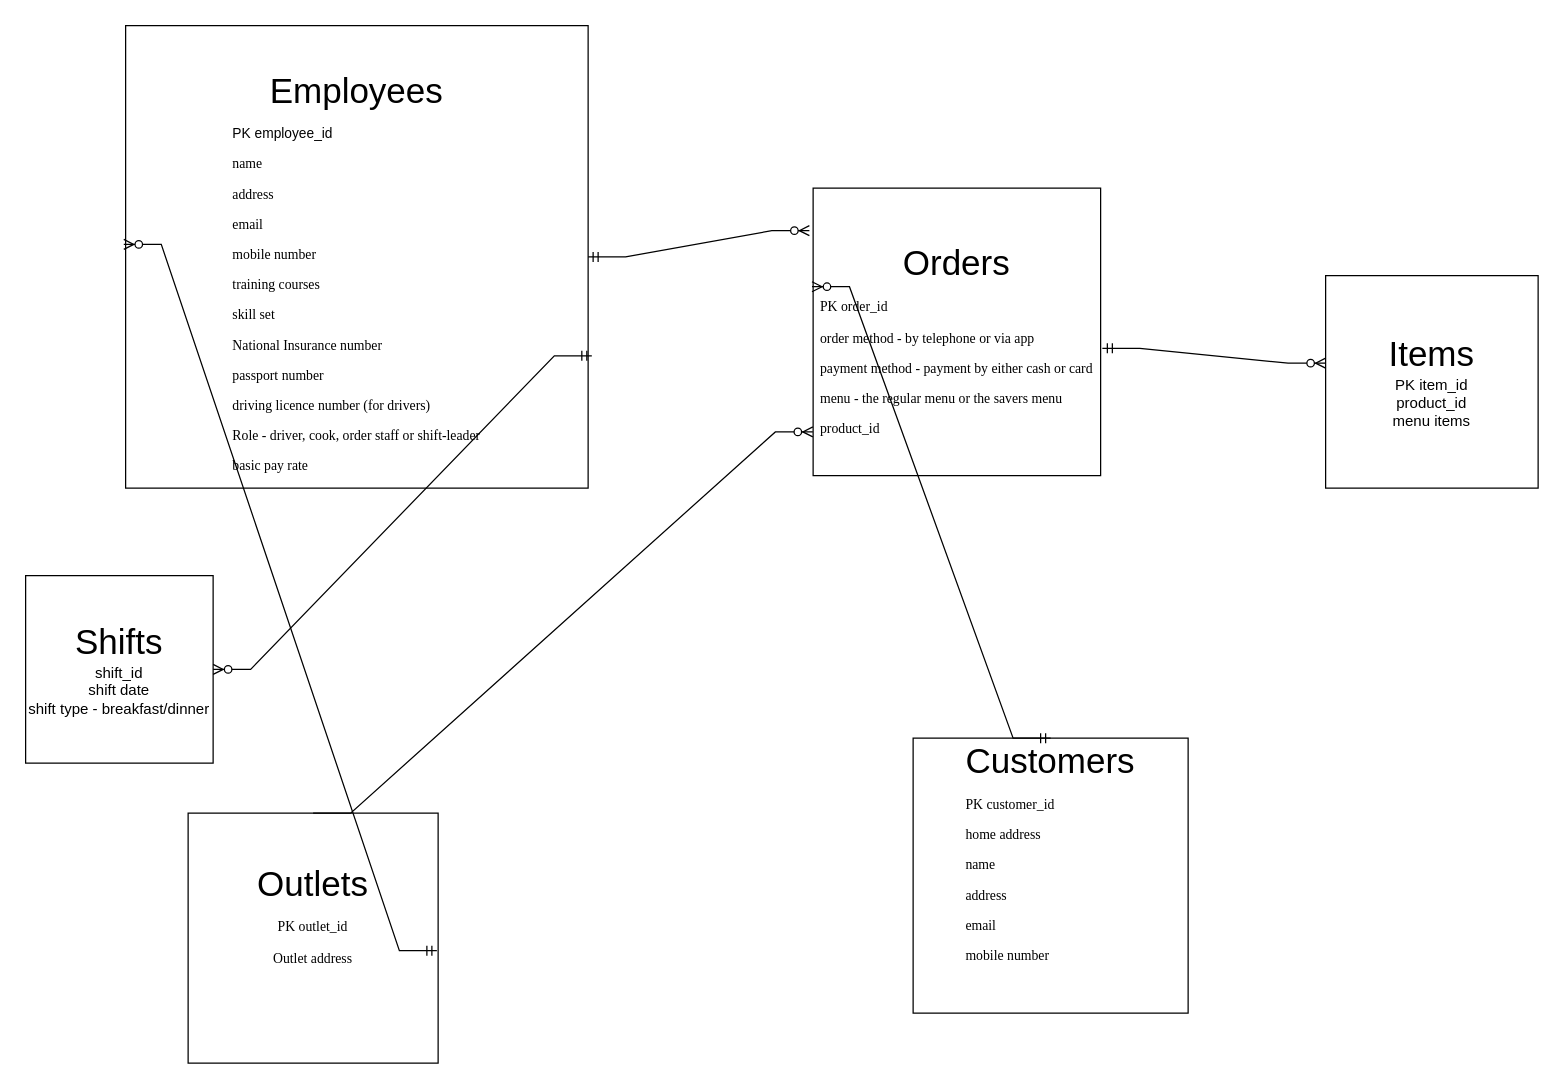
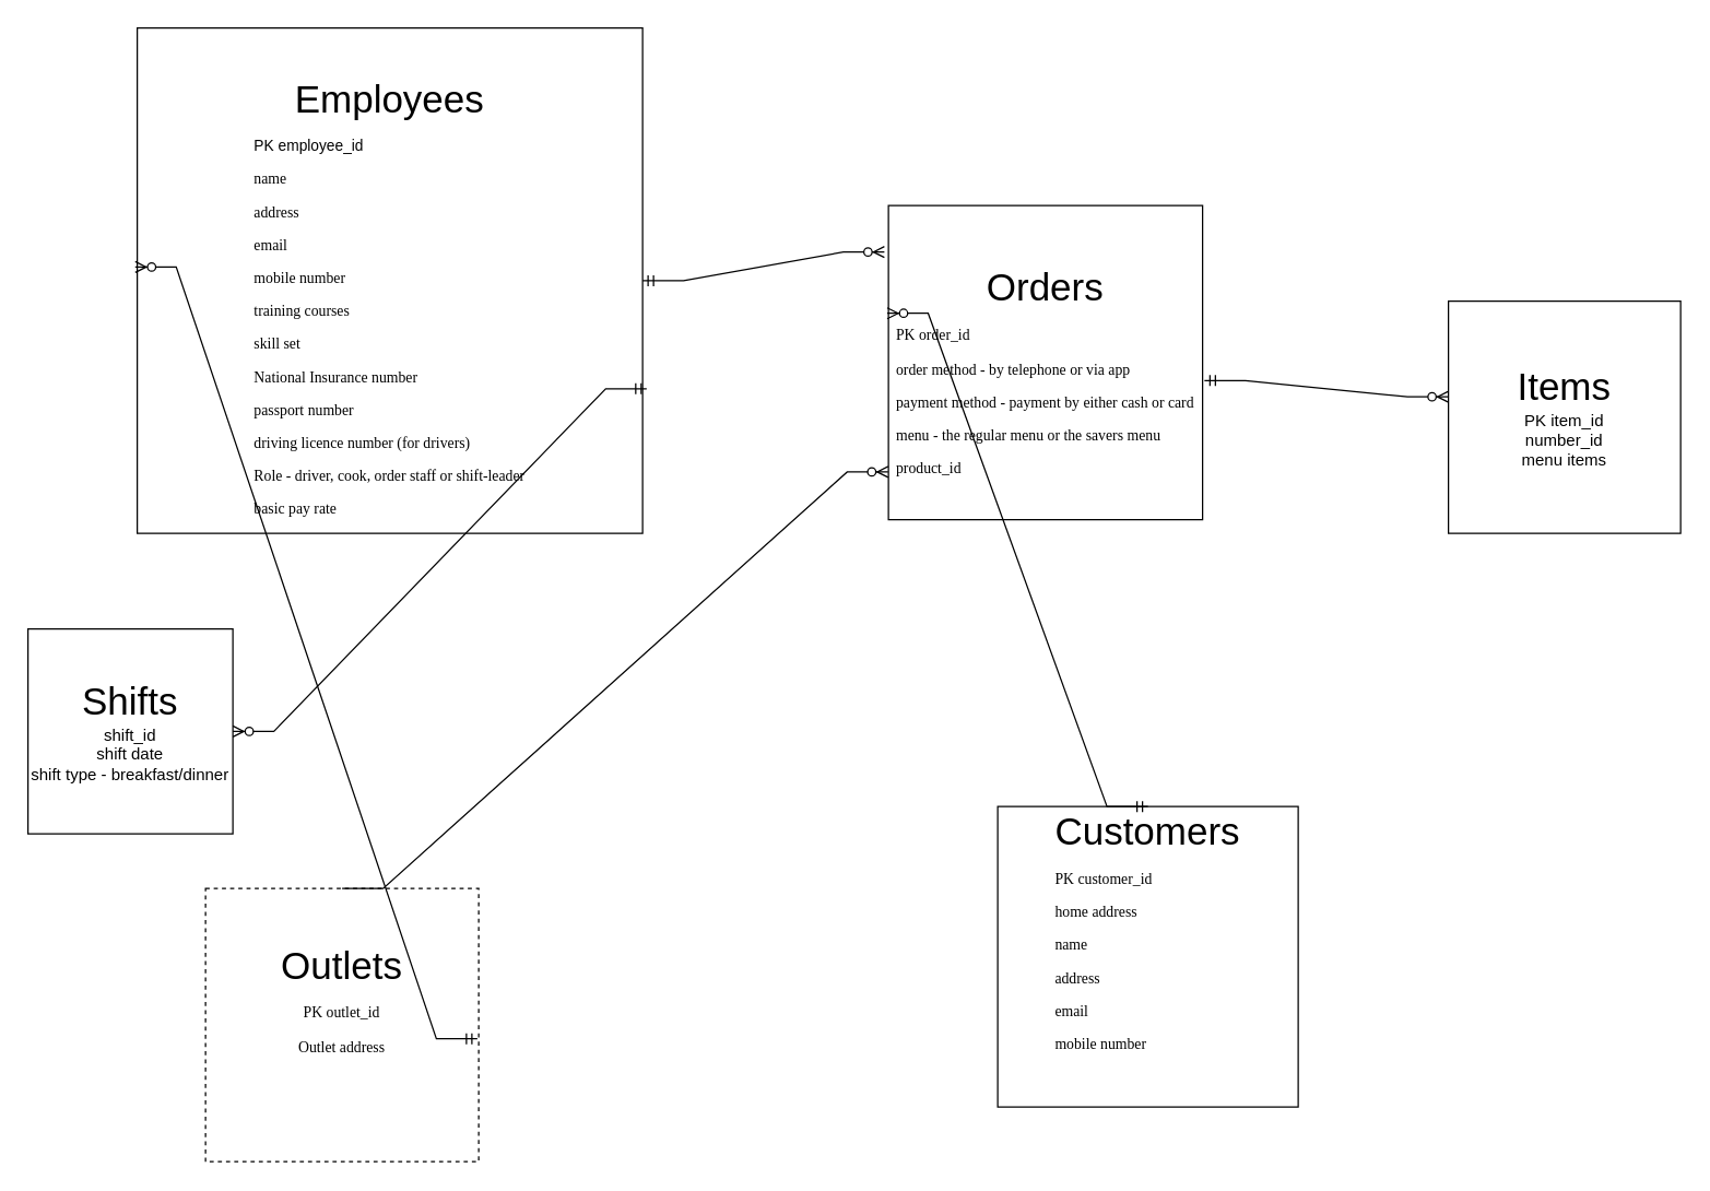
  <mxCell id="0" />
  <mxCell id="1" parent="0" />
  <mxCell id="2" value="&lt;p style=&quot;text-align: center; font-size: 11px;&quot;&gt;&lt;font style=&quot;font-size: 11px;&quot;&gt;&lt;br&gt;&lt;/font&gt;&lt;/p&gt;&lt;p style=&quot;text-align: center; font-size: 11px;&quot;&gt;&lt;font style=&quot;font-size: 28px;&quot;&gt;Employees&lt;/font&gt;&lt;/p&gt;&lt;p style=&quot;text-align: left; font-size: 11px;&quot;&gt;&lt;font style=&quot;font-size: 11px;&quot;&gt;PK employee_id&lt;/font&gt;&lt;/p&gt;&lt;p style=&quot;text-align: justify; font-size: 11px;&quot;&gt;&lt;font style=&quot;font-size: 11px;&quot;&gt;&lt;span data-colorformula=&quot;THEMEVAL()&quot; style=&quot;font-family: Calibri;&quot;&gt;name&lt;/span&gt;&lt;/font&gt;&lt;/p&gt;&lt;p style=&quot;text-align: justify; font-size: 11px;&quot;&gt;&lt;font style=&quot;font-size: 11px;&quot;&gt;&lt;span data-colorformula=&quot;THEMEVAL()&quot; style=&quot;font-family: Calibri;&quot;&gt;address&lt;/span&gt;&lt;/font&gt;&lt;/p&gt;&lt;p style=&quot;text-align: justify; font-size: 11px;&quot;&gt;&lt;font style=&quot;font-size: 11px;&quot;&gt;&lt;span data-colorformula=&quot;THEMEVAL()&quot; style=&quot;font-family: Calibri;&quot;&gt;email&lt;/span&gt;&lt;/font&gt;&lt;/p&gt;&lt;p style=&quot;text-align: justify; font-size: 11px;&quot;&gt;&lt;font style=&quot;font-size: 11px;&quot;&gt;&lt;span data-colorformula=&quot;THEMEVAL()&quot; style=&quot;font-family: Calibri;&quot;&gt;mobile number&lt;/span&gt;&lt;/font&gt;&lt;/p&gt;&lt;p style=&quot;text-align: justify; font-size: 11px;&quot;&gt;&lt;font style=&quot;font-size: 11px;&quot;&gt;&lt;span data-colorformula=&quot;THEMEVAL()&quot; style=&quot;font-family: Calibri;&quot;&gt;training courses&lt;/span&gt;&lt;/font&gt;&lt;/p&gt;&lt;p style=&quot;text-align: justify; font-size: 11px;&quot;&gt;&lt;font style=&quot;font-size: 11px;&quot;&gt;&lt;span data-colorformula=&quot;THEMEVAL()&quot; style=&quot;font-family: Calibri;&quot;&gt;skill set&lt;/span&gt;&lt;/font&gt;&lt;/p&gt;&lt;p style=&quot;text-align: justify; font-size: 11px;&quot;&gt;&lt;font style=&quot;font-size: 11px;&quot;&gt;&lt;span data-colorformula=&quot;THEMEVAL()&quot; style=&quot;font-family: Calibri;&quot;&gt;National Insurance number&lt;/span&gt;&lt;/font&gt;&lt;/p&gt;&lt;p style=&quot;text-align: justify; font-size: 11px;&quot;&gt;&lt;font style=&quot;font-size: 11px;&quot;&gt;&lt;span data-colorformula=&quot;THEMEVAL()&quot; style=&quot;font-family: Calibri;&quot;&gt;passport number &lt;/span&gt;&lt;/font&gt;&lt;/p&gt;&lt;p style=&quot;text-align: justify; font-size: 11px;&quot;&gt;&lt;font style=&quot;font-size: 11px;&quot;&gt;&lt;span data-colorformula=&quot;THEMEVAL()&quot; style=&quot;font-family: Calibri;&quot;&gt;driving licence number (for drivers)&lt;/span&gt;&lt;/font&gt;&lt;/p&gt;&lt;p style=&quot;text-align: justify; font-size: 11px;&quot;&gt;&lt;font style=&quot;font-size: 11px;&quot;&gt;&lt;span data-colorformula=&quot;THEMEVAL()&quot; style=&quot;font-family: Calibri;&quot;&gt;Role - driver, cook, order staff or shift-leader&lt;/span&gt;&lt;/font&gt;&lt;/p&gt;&lt;p style=&quot;text-align: justify; font-size: 11px;&quot;&gt;&lt;font style=&quot;font-size: 11px;&quot;&gt;&lt;span data-colorformula=&quot;THEMEVAL()&quot; style=&quot;font-family: Calibri;&quot;&gt;basic pay rate&lt;/span&gt;&lt;/font&gt;&lt;br&gt;&lt;/p&gt;" style="whiteSpace=wrap;html=1;aspect=fixed;" parent="1" vertex="1"><mxGeometry x="100" y="20" width="370" height="370" as="geometry" /></mxCell>
  <mxCell id="3" value="&lt;p style=&quot;text-align: center; font-size: 11px;&quot;&gt;&lt;font style=&quot;font-size: 11px;&quot;&gt;&lt;br&gt;&lt;/font&gt;&lt;/p&gt;&lt;p style=&quot;text-align: center; font-size: 11px;&quot;&gt;&lt;font style=&quot;font-size: 28px;&quot;&gt;Customers&lt;/font&gt;&lt;/p&gt;&lt;p style=&quot;text-align: justify; font-size: 11px;&quot;&gt;&lt;font style=&quot;font-size: 11px;&quot;&gt;&lt;span data-colorformula=&quot;THEMEVAL()&quot; style=&quot;font-family: Calibri;&quot;&gt;PK customer_id&lt;/span&gt;&lt;/font&gt;&lt;/p&gt;&lt;p style=&quot;text-align: justify; font-size: 11px;&quot;&gt;&lt;font style=&quot;font-size: 11px;&quot;&gt;&lt;span data-colorformula=&quot;THEMEVAL()&quot; style=&quot;font-family: Calibri;&quot;&gt;home address&lt;/span&gt;&lt;/font&gt;&lt;/p&gt;&lt;p style=&quot;text-align: justify; font-size: 11px;&quot;&gt;&lt;font style=&quot;font-size: 11px;&quot;&gt;&lt;span data-colorformula=&quot;THEMEVAL()&quot; style=&quot;font-family: Calibri;&quot;&gt;name&lt;/span&gt;&lt;/font&gt;&lt;/p&gt;&lt;p style=&quot;text-align: justify; font-size: 11px;&quot;&gt;&lt;font style=&quot;font-size: 11px;&quot;&gt;&lt;span data-colorformula=&quot;THEMEVAL()&quot; style=&quot;font-family: Calibri;&quot;&gt;address&lt;/span&gt;&lt;/font&gt;&lt;/p&gt;&lt;p style=&quot;text-align: justify; font-size: 11px;&quot;&gt;&lt;font style=&quot;font-size: 11px;&quot;&gt;&lt;span data-colorformula=&quot;THEMEVAL()&quot; style=&quot;font-family: Calibri;&quot;&gt;email&lt;/span&gt;&lt;/font&gt;&lt;/p&gt;&lt;p style=&quot;text-align: justify; font-size: 11px;&quot;&gt;&lt;font style=&quot;font-size: 11px;&quot;&gt;&lt;span data-colorformula=&quot;THEMEVAL()&quot; style=&quot;font-family: Calibri;&quot;&gt;mobile number&lt;/span&gt;&lt;/font&gt;&lt;/p&gt;&lt;p style=&quot;text-align: justify; font-size: 11px;&quot;&gt;&lt;font style=&quot;font-size: 11px;&quot;&gt;&lt;br&gt;&lt;/font&gt;&lt;/p&gt;&lt;p style=&quot;text-align: center; font-size: 11px;&quot;&gt;&lt;font style=&quot;font-size: 11px;&quot;&gt;&lt;br&gt;&lt;font style=&quot;font-size: 11px;&quot;&gt;&lt;br&gt;&lt;/font&gt;&lt;/font&gt;&lt;/p&gt;" style="whiteSpace=wrap;html=1;aspect=fixed;" parent="1" vertex="1"><mxGeometry x="730" y="590" width="220" height="220" as="geometry" /></mxCell>
- <mxCell id="4" value="&lt;p style=&quot;text-align: center; font-size: 11px;&quot;&gt;&lt;font style=&quot;font-size: 28px;&quot;&gt;Outlets&lt;/font&gt;&lt;/p&gt;&lt;p style=&quot;text-align: center; font-size: 11px;&quot;&gt;&lt;font style=&quot;font-size: 11px;&quot;&gt;&lt;span data-colorformula=&quot;THEMEVAL()&quot; style=&quot;font-family: Calibri;&quot;&gt;PK outlet_id&lt;/span&gt;&lt;/font&gt;&lt;/p&gt;&lt;p style=&quot;text-align: center; font-size: 11px;&quot;&gt;&lt;font style=&quot;font-size: 11px;&quot;&gt;&lt;span data-colorformula=&quot;THEMEVAL()&quot; style=&quot;font-family: Calibri;&quot;&gt;Outlet address&lt;/span&gt;&lt;/font&gt;&lt;/p&gt;&lt;p style=&quot;text-align: center; font-size: 11px;&quot;&gt;&lt;font style=&quot;font-size: 11px;&quot;&gt;&lt;br&gt;&lt;font style=&quot;font-size: 11px;&quot;&gt;&lt;br&gt;&lt;/font&gt;&lt;/font&gt;&lt;/p&gt;" style="whiteSpace=wrap;html=1;aspect=fixed;" parent="1" vertex="1"><mxGeometry x="150" y="650" width="200" height="200" as="geometry" /></mxCell>
+ <mxCell id="4" value="&lt;p style=&quot;text-align: center; font-size: 11px;&quot;&gt;&lt;font style=&quot;font-size: 28px;&quot;&gt;Outlets&lt;/font&gt;&lt;/p&gt;&lt;p style=&quot;text-align: center; font-size: 11px;&quot;&gt;&lt;font style=&quot;font-size: 11px;&quot;&gt;&lt;span data-colorformula=&quot;THEMEVAL()&quot; style=&quot;font-family: Calibri;&quot;&gt;PK outlet_id&lt;/span&gt;&lt;/font&gt;&lt;/p&gt;&lt;p style=&quot;text-align: center; font-size: 11px;&quot;&gt;&lt;font style=&quot;font-size: 11px;&quot;&gt;&lt;span data-colorformula=&quot;THEMEVAL()&quot; style=&quot;font-family: Calibri;&quot;&gt;Outlet address&lt;/span&gt;&lt;/font&gt;&lt;/p&gt;&lt;p style=&quot;text-align: center; font-size: 11px;&quot;&gt;&lt;font style=&quot;font-size: 11px;&quot;&gt;&lt;br&gt;&lt;font style=&quot;font-size: 11px;&quot;&gt;&lt;br&gt;&lt;/font&gt;&lt;/font&gt;&lt;/p&gt;" style="whiteSpace=wrap;html=1;aspect=fixed;dashed=1;" parent="1" vertex="1"><mxGeometry x="150" y="650" width="200" height="200" as="geometry" /></mxCell>
  <mxCell id="5" value="&lt;p style=&quot;text-align: center;&quot;&gt;&lt;br&gt;&lt;/p&gt;&lt;p style=&quot;text-align: center;&quot;&gt;&lt;br&gt;&lt;/p&gt;&lt;p style=&quot;text-align: center;&quot;&gt;&lt;br&gt;&lt;/p&gt;&lt;p style=&quot;text-align: center;&quot;&gt;&lt;br&gt;&lt;/p&gt;&lt;p style=&quot;text-align: center;&quot;&gt;&lt;br&gt;&lt;/p&gt;&lt;p style=&quot;text-align: center;&quot;&gt;&lt;font style=&quot;font-size: 28px;&quot;&gt;Orders&lt;/font&gt; &lt;/p&gt;&lt;p style=&quot;text-align: justify; font-size: 11px;&quot;&gt;&lt;font style=&quot;font-size: 11px;&quot;&gt;&lt;span data-colorformula=&quot;THEMEVAL()&quot; style=&quot;font-family: Calibri;&quot;&gt;PK order_id&lt;/span&gt;&lt;/font&gt;&lt;/p&gt;&lt;p style=&quot;text-align: justify; font-size: 11px;&quot;&gt;&lt;font style=&quot;font-size: 11px;&quot;&gt;&lt;span data-colorformula=&quot;THEMEVAL()&quot; style=&quot;font-family: Calibri;&quot;&gt;order method - by telephone or via app &lt;/span&gt;&lt;/font&gt;&lt;/p&gt;&lt;p style=&quot;text-align: justify; font-size: 11px;&quot;&gt;&lt;font style=&quot;font-size: 11px;&quot;&gt;&lt;span data-colorformula=&quot;THEMEVAL()&quot; style=&quot;font-family: Calibri;&quot;&gt;payment method - payment by either cash or card&lt;/span&gt;&lt;/font&gt;&lt;/p&gt;&lt;p style=&quot;text-align: justify; font-size: 11px;&quot;&gt;&lt;font style=&quot;font-size: 11px;&quot;&gt;&lt;span data-colorformula=&quot;THEMEVAL()&quot; style=&quot;font-family: Calibri;&quot;&gt;menu - the regular menu or the savers menu&lt;/span&gt;&lt;/font&gt;&lt;/p&gt;&lt;p style=&quot;text-align: justify; font-size: 11px;&quot;&gt;&lt;font style=&quot;font-size: 11px;&quot;&gt;&lt;span data-colorformula=&quot;THEMEVAL()&quot; style=&quot;font-family: Calibri;&quot;&gt;product_id&lt;/span&gt;&lt;/font&gt;&lt;/p&gt;&lt;p style=&quot;text-align: justify;&quot;&gt;&lt;br&gt;&lt;/p&gt;&lt;p style=&quot;text-align: justify;&quot;&gt;&lt;br&gt;&lt;/p&gt;&lt;p style=&quot;text-align: center;&quot;&gt;&lt;br&gt;&lt;/p&gt;&lt;p style=&quot;text-align: center;&quot;&gt;&lt;br&gt;&lt;br&gt;&lt;/p&gt;" style="whiteSpace=wrap;html=1;aspect=fixed;" parent="1" vertex="1"><mxGeometry x="650" y="150" width="230" height="230" as="geometry" /></mxCell>
  <mxCell id="6" value="" style="edgeStyle=entityRelationEdgeStyle;fontSize=12;html=1;endArrow=ERzeroToMany;endFill=1;rounded=0;exitX=0.5;exitY=0;exitDx=0;exitDy=0;entryX=-0.001;entryY=0.848;entryDx=0;entryDy=0;entryPerimeter=0;" parent="1" edge="1" target="5" source="4"><mxGeometry width="100" height="100" relative="1" as="geometry"><mxPoint x="931" y="510" as="sourcePoint" /><mxPoint x="760" y="335" as="targetPoint" /><Array as="points"><mxPoint x="800" y="275" /><mxPoint x="780" y="285" /></Array></mxGeometry></mxCell>
  <mxCell id="7" value="" style="edgeStyle=entityRelationEdgeStyle;fontSize=12;html=1;endArrow=ERzeroToMany;startArrow=ERmandOne;rounded=0;entryX=-0.004;entryY=0.343;entryDx=0;entryDy=0;entryPerimeter=0;exitX=0.5;exitY=0;exitDx=0;exitDy=0;" parent="1" target="5" edge="1" source="3"><mxGeometry width="100" height="100" relative="1" as="geometry"><mxPoint x="560" y="580" as="sourcePoint" /><mxPoint x="660" y="480" as="targetPoint" /></mxGeometry></mxCell>
  <mxCell id="8" value="" style="edgeStyle=entityRelationEdgeStyle;fontSize=12;html=1;endArrow=ERzeroToMany;startArrow=ERmandOne;rounded=0;entryX=-0.013;entryY=0.148;entryDx=0;entryDy=0;entryPerimeter=0;exitX=1;exitY=0.5;exitDx=0;exitDy=0;" parent="1" target="5" edge="1" source="2"><mxGeometry width="100" height="100" relative="1" as="geometry"><mxPoint x="590" y="325" as="sourcePoint" /><mxPoint x="690" y="225" as="targetPoint" /><Array as="points"><mxPoint x="570" y="300" /></Array></mxGeometry></mxCell>
- <mxCell id="9" value="&lt;div style=&quot;font-size: 13px;&quot;&gt;&lt;font style=&quot;font-size: 28px;&quot;&gt;Items&lt;/font&gt;&lt;/div&gt;&lt;div&gt;PK item_id&lt;br&gt;&lt;/div&gt;&lt;div&gt;product_id&lt;br&gt;&lt;/div&gt;&lt;div&gt;menu items&lt;/div&gt;" style="whiteSpace=wrap;html=1;aspect=fixed;" parent="1" vertex="1"><mxGeometry x="1060" y="220" width="170" height="170" as="geometry" /></mxCell>
+ <mxCell id="9" value="&lt;div style=&quot;font-size: 13px;&quot;&gt;&lt;font style=&quot;font-size: 28px;&quot;&gt;Items&lt;/font&gt;&lt;/div&gt;&lt;div&gt;PK item_id&lt;br&gt;&lt;/div&gt;&lt;div&gt;number_id&lt;br&gt;&lt;/div&gt;&lt;div&gt;menu items&lt;/div&gt;" style="whiteSpace=wrap;html=1;aspect=fixed;" parent="1" vertex="1"><mxGeometry x="1060" y="220" width="170" height="170" as="geometry" /></mxCell>
  <mxCell id="10" value="" style="edgeStyle=entityRelationEdgeStyle;fontSize=12;html=1;endArrow=ERzeroToMany;startArrow=ERmandOne;rounded=0;exitX=0.995;exitY=0.55;exitDx=0;exitDy=0;exitPerimeter=0;entryX=-0.004;entryY=0.473;entryDx=0;entryDy=0;entryPerimeter=0;" parent="1" source="4" edge="1" target="2"><mxGeometry width="100" height="100" relative="1" as="geometry"><mxPoint x="920" y="630" as="sourcePoint" /><mxPoint x="220" as="targetPoint" y="270" /><Array as="points"><mxPoint x="440" y="390" /><mxPoint x="380" y="480" /><mxPoint x="115" y="360" /></Array></mxGeometry></mxCell>
  <mxCell id="11" value="&lt;div style=&quot;font-size: 13px;&quot;&gt;&lt;font style=&quot;font-size: 28px;&quot;&gt;Shifts&lt;/font&gt;&lt;/div&gt;&lt;div&gt;shift_id&lt;/div&gt;&lt;div&gt;shift date&lt;/div&gt;&lt;div&gt;shift type - breakfast/dinner&lt;br&gt;&lt;/div&gt;" style="whiteSpace=wrap;html=1;aspect=fixed;" parent="1" vertex="1"><mxGeometry x="20" y="460" width="150" height="150" as="geometry" /></mxCell>
  <mxCell id="12" value="" style="edgeStyle=entityRelationEdgeStyle;fontSize=12;html=1;endArrow=ERzeroToMany;startArrow=ERmandOne;rounded=0;exitX=1.008;exitY=0.714;exitDx=0;exitDy=0;exitPerimeter=0;entryX=1;entryY=0.5;entryDx=0;entryDy=0;" parent="1" source="2" edge="1" target="11"><mxGeometry width="100" height="100" relative="1" as="geometry"><mxPoint x="180" y="430" as="sourcePoint" /><mxPoint x="-210" y="360" as="targetPoint" /><Array as="points"><mxPoint x="600" y="360" /></Array></mxGeometry></mxCell>
  <mxCell id="13" value="" style="edgeStyle=entityRelationEdgeStyle;fontSize=12;html=1;endArrow=ERzeroToMany;startArrow=ERmandOne;rounded=0;entryX=0;entryY=0.412;entryDx=0;entryDy=0;entryPerimeter=0;exitX=1.006;exitY=0.557;exitDx=0;exitDy=0;exitPerimeter=0;" parent="1" target="9" edge="1" source="5"><mxGeometry width="100" height="100" relative="1" as="geometry"><mxPoint x="990" y="360" as="sourcePoint" /><mxPoint x="1090" y="260" as="targetPoint" /></mxGeometry></mxCell>
